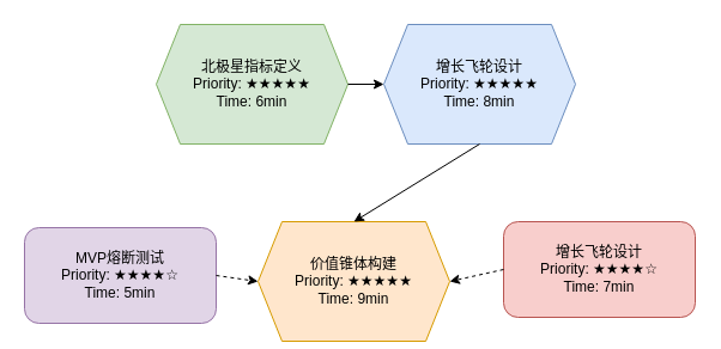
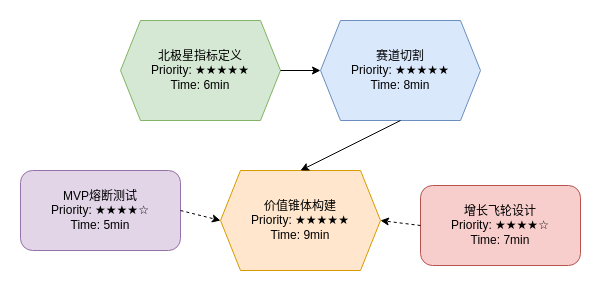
  <mxCell id="0" />
  <mxCell id="1" parent="0" />
- <mxCell id="2" value="北极星指标定义&#10;Priority: ★★★★★&#10;Time: 6min" style="shape=hexagon;perimeter=hexagonPerimeter2;whiteSpace=wrap;html=1;fixedSize=1;fillColor=#d5e8d4;strokeColor=#82b366;fontSize=12;align=center;" parent="1" vertex="1"><mxGeometry x="130" y="20" width="160" height="100" as="geometry" /></mxCell>
- <mxCell id="3" value="增长飞轮设计&#10;Priority: ★★★★★&#10;Time: 8min" style="shape=hexagon;perimeter=hexagonPerimeter2;whiteSpace=wrap;html=1;fixedSize=1;fillColor=#dae8fc;strokeColor=#6c8ebf;fontSize=12;align=center;" parent="1" vertex="1"><mxGeometry x="320" y="20" width="160" height="100" as="geometry" /></mxCell>
- <mxCell id="4" value="价值锥体构建&#10;Priority: ★★★★★&#10;Time: 9min" style="shape=hexagon;perimeter=hexagonPerimeter2;whiteSpace=wrap;html=1;fixedSize=1;fillColor=#ffe6cc;strokeColor=#d79b00;fontSize=12;align=center;" parent="1" vertex="1"><mxGeometry x="215" y="185" width="160" height="100" as="geometry" /></mxCell>
+ <mxCell id="2" value="北极星指标定义&#10;Priority: ★★★★★&#10;Time: 6min" style="shape=hexagon;perimeter=hexagonPerimeter2;whiteSpace=wrap;html=1;fixedSize=1;fillColor=#d5e8d4;strokeColor=#82b366;fontSize=12;align=center;" parent="1" vertex="1"><mxGeometry x="120" y="20" width="160" height="100" as="geometry" /></mxCell>
+ <mxCell id="3" value="赛道切割&#10;Priority: ★★★★★&#10;Time: 8min" style="shape=hexagon;perimeter=hexagonPerimeter2;whiteSpace=wrap;html=1;fixedSize=1;fillColor=#dae8fc;strokeColor=#6c8ebf;fontSize=12;align=center;" parent="1" vertex="1"><mxGeometry x="320" y="20" width="160" height="100" as="geometry" /></mxCell>
+ <mxCell id="4" value="价值锥体构建&#10;Priority: ★★★★★&#10;Time: 9min" style="shape=hexagon;perimeter=hexagonPerimeter2;whiteSpace=wrap;html=1;fixedSize=1;fillColor=#ffe6cc;strokeColor=#d79b00;fontSize=12;align=center;" parent="1" vertex="1"><mxGeometry x="220" y="170" width="160" height="100" as="geometry" /></mxCell>
  <mxCell id="5" value="" style="endArrow=classic;html=1;exitX=1;exitY=0.5;entryX=0;entryY=0.5;" parent="1" source="2" target="3" edge="1"><mxGeometry width="50" height="50" relative="1" as="geometry" /></mxCell>
  <mxCell id="6" value="" style="endArrow=classic;html=1;exitX=0.5;exitY=1;entryX=0.5;entryY=0" parent="1" source="3" target="4" edge="1"><mxGeometry width="50" height="50" relative="1" as="geometry" /></mxCell>
  <mxCell id="7" value="增长飞轮设计&#10;Priority: ★★★★☆&#10;Time: 7min" style="rounded=1;whiteSpace=wrap;html=1;fillColor=#f8cecc;strokeColor=#b85450;fontSize=12;align=center;" parent="1" vertex="1"><mxGeometry x="420" y="185" width="160" height="80" as="geometry" /></mxCell>
- <mxCell id="8" value="MVP熔断测试&#10;Priority: ★★★★☆&#10;Time: 5min" style="rounded=1;whiteSpace=wrap;html=1;fillColor=#e1d5e7;strokeColor=#9673a6;fontSize=12;align=center;" parent="1" vertex="1"><mxGeometry x="20" y="190" width="160" height="80" as="geometry" /></mxCell>
+ <mxCell id="8" value="MVP熔断测试&#10;Priority: ★★★★☆&#10;Time: 5min" style="rounded=1;whiteSpace=wrap;html=1;fillColor=#e1d5e7;strokeColor=#9673a6;fontSize=12;align=center;" parent="1" vertex="1"><mxGeometry x="20" y="170" width="160" height="80" as="geometry" /></mxCell>
  <mxCell id="9" value="" style="endArrow=classic;html=1;dashed=1;exitX=1;exitY=0.5;entryX=0;entryY=0.5;" parent="1" source="8" target="4" edge="1"><mxGeometry width="50" height="50" relative="1" as="geometry" /></mxCell>
  <mxCell id="10" value="" style="endArrow=classic;html=1;dashed=1;exitX=0;exitY=0.5;entryX=1;entryY=0.5;" parent="1" source="7" target="4" edge="1"><mxGeometry width="50" height="50" relative="1" as="geometry" /></mxCell>
